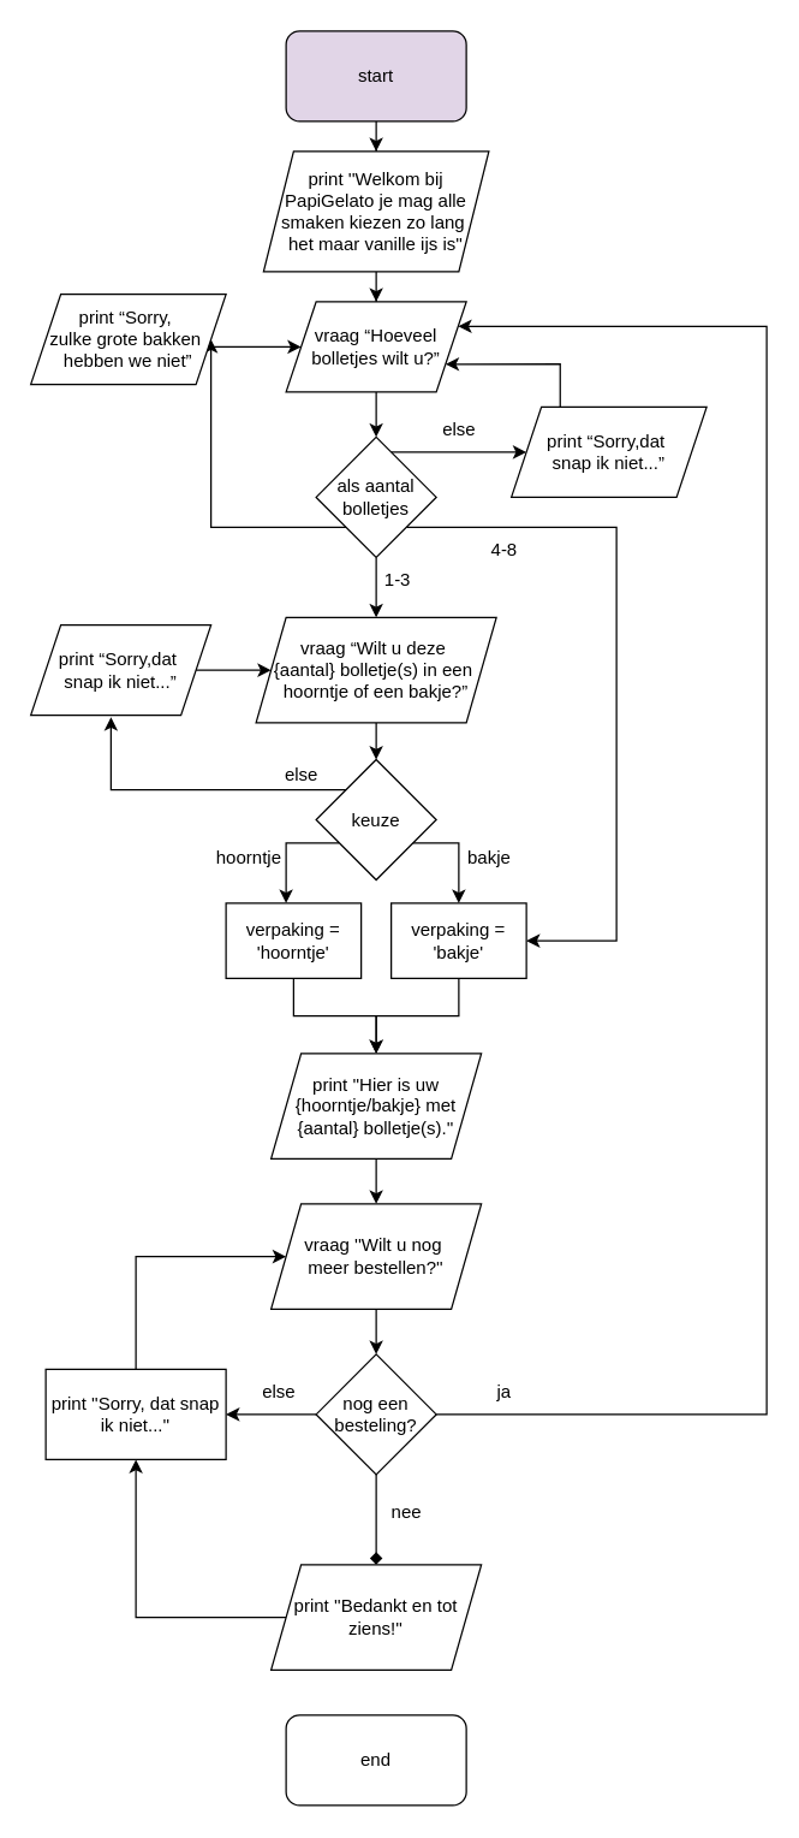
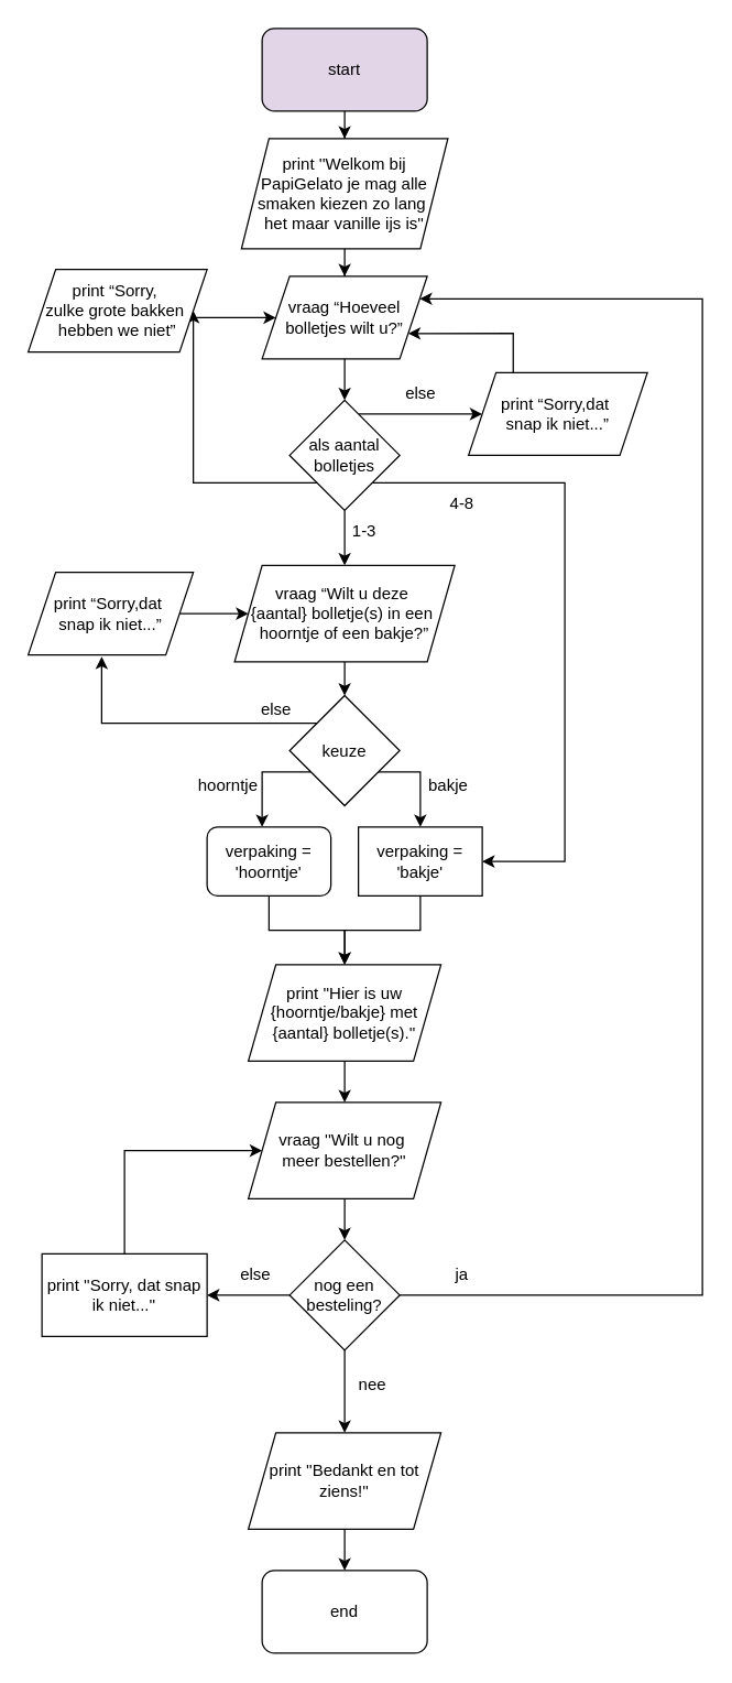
  <mxCell id="0" />
  <mxCell id="1" parent="0" />
  <mxCell id="2" value="" style="edgeStyle=orthogonalEdgeStyle;rounded=0;orthogonalLoop=1;jettySize=auto;html=1;entryX=0.5;entryY=0;entryDx=0;entryDy=0;" edge="1" parent="1" source="3" target="12"><mxGeometry relative="1" as="geometry"><mxPoint x="243.5" y="100" as="targetPoint" /></mxGeometry></mxCell>
  <mxCell id="3" value="start" style="rounded=1;whiteSpace=wrap;html=1;fillColor=#e1d5e7;" vertex="1" parent="1"><mxGeometry x="190" y="20" width="120" height="60" as="geometry" /></mxCell>
  <mxCell id="4" value="" style="edgeStyle=orthogonalEdgeStyle;rounded=0;orthogonalLoop=1;jettySize=auto;html=1;" edge="1" parent="1" source="5" target="10"><mxGeometry relative="1" as="geometry" /></mxCell>
  <mxCell id="5" value="vraag&amp;nbsp;“Hoeveel bolletjes wilt u?”" style="shape=parallelogram;perimeter=parallelogramPerimeter;whiteSpace=wrap;html=1;fixedSize=1;rounded=0;" vertex="1" parent="1"><mxGeometry x="190" y="200" width="120" height="60" as="geometry" /></mxCell>
  <mxCell id="6" value="" style="edgeStyle=orthogonalEdgeStyle;rounded=0;orthogonalLoop=1;jettySize=auto;html=1;" edge="1" parent="1" source="10" target="14"><mxGeometry relative="1" as="geometry" /></mxCell>
  <mxCell id="7" value="" style="edgeStyle=orthogonalEdgeStyle;rounded=0;orthogonalLoop=1;jettySize=auto;html=1;" edge="1" parent="1" source="10"><mxGeometry relative="1" as="geometry"><mxPoint x="350" y="300" as="targetPoint" /><Array as="points"><mxPoint x="340" y="300" /><mxPoint x="340" y="300" /></Array></mxGeometry></mxCell>
  <mxCell id="8" style="edgeStyle=orthogonalEdgeStyle;rounded=0;orthogonalLoop=1;jettySize=auto;html=1;entryX=1;entryY=0.5;entryDx=0;entryDy=0;" edge="1" parent="1" source="10" target="23"><mxGeometry relative="1" as="geometry"><mxPoint x="410" y="420" as="targetPoint" /><Array as="points"><mxPoint x="410" y="350" /><mxPoint x="410" y="625" /></Array></mxGeometry></mxCell>
  <mxCell id="9" style="edgeStyle=orthogonalEdgeStyle;rounded=0;orthogonalLoop=1;jettySize=auto;html=1;exitX=0;exitY=1;exitDx=0;exitDy=0;entryX=1;entryY=0.5;entryDx=0;entryDy=0;" edge="1" parent="1" source="10" target="29"><mxGeometry relative="1" as="geometry" /></mxCell>
  <mxCell id="10" value="als aantal bolletjes" style="rhombus;whiteSpace=wrap;html=1;rounded=0;" vertex="1" parent="1"><mxGeometry x="210" y="290" width="80" height="80" as="geometry" /></mxCell>
  <mxCell id="11" style="edgeStyle=orthogonalEdgeStyle;rounded=0;orthogonalLoop=1;jettySize=auto;html=1;" edge="1" parent="1" source="12" target="5"><mxGeometry relative="1" as="geometry" /></mxCell>
  <mxCell id="12" value="print ''Welkom bij PapiGelato je mag alle smaken kiezen zo lang&amp;nbsp;&lt;div&gt;het maar vanille ijs is''&lt;/div&gt;" style="shape=parallelogram;perimeter=parallelogramPerimeter;whiteSpace=wrap;html=1;fixedSize=1;" vertex="1" parent="1"><mxGeometry x="175" y="100" width="150" height="80" as="geometry" /></mxCell>
  <mxCell id="13" value="" style="edgeStyle=orthogonalEdgeStyle;rounded=0;orthogonalLoop=1;jettySize=auto;html=1;" edge="1" parent="1" source="14" target="19"><mxGeometry relative="1" as="geometry" /></mxCell>
  <mxCell id="14" value="vraag “Wilt u deze&amp;nbsp;&lt;div&gt;{aantal} bolletje(s) in een&amp;nbsp;&lt;div&gt;hoorntje of een bakje?”&lt;/div&gt;&lt;/div&gt;" style="shape=parallelogram;perimeter=parallelogramPerimeter;whiteSpace=wrap;html=1;fixedSize=1;rounded=0;" vertex="1" parent="1"><mxGeometry x="170" y="410" width="160" height="70" as="geometry" /></mxCell>
  <mxCell id="15" value="1-3" style="text;html=1;align=center;verticalAlign=middle;resizable=0;points=[];autosize=1;strokeColor=none;fillColor=none;" vertex="1" parent="1"><mxGeometry x="244" y="370" width="40" height="30" as="geometry" /></mxCell>
  <mxCell id="16" value="" style="edgeStyle=orthogonalEdgeStyle;rounded=0;orthogonalLoop=1;jettySize=auto;html=1;exitX=0.185;exitY=0.669;exitDx=0;exitDy=0;exitPerimeter=0;" edge="1" parent="1" source="19" target="21"><mxGeometry relative="1" as="geometry"><mxPoint x="220" y="590" as="sourcePoint" /><Array as="points"><mxPoint x="225" y="560" /><mxPoint x="190" y="560" /></Array></mxGeometry></mxCell>
  <mxCell id="17" style="edgeStyle=orthogonalEdgeStyle;rounded=0;orthogonalLoop=1;jettySize=auto;html=1;exitX=1;exitY=1;exitDx=0;exitDy=0;entryX=0.5;entryY=0;entryDx=0;entryDy=0;" edge="1" parent="1" source="19" target="23"><mxGeometry relative="1" as="geometry"><mxPoint x="310" y="590" as="targetPoint" /><Array as="points"><mxPoint x="270" y="560" /><mxPoint x="305" y="560" /></Array></mxGeometry></mxCell>
  <mxCell id="18" style="edgeStyle=orthogonalEdgeStyle;rounded=0;orthogonalLoop=1;jettySize=auto;html=1;exitX=0;exitY=0;exitDx=0;exitDy=0;entryX=0.445;entryY=1.02;entryDx=0;entryDy=0;entryPerimeter=0;" edge="1" parent="1" source="19" target="35"><mxGeometry relative="1" as="geometry"><mxPoint x="120" y="525" as="targetPoint" /></mxGeometry></mxCell>
  <mxCell id="19" value="keuze" style="rhombus;whiteSpace=wrap;html=1;rounded=0;" vertex="1" parent="1"><mxGeometry x="210" y="504.5" width="80" height="80" as="geometry" /></mxCell>
  <mxCell id="20" style="edgeStyle=orthogonalEdgeStyle;rounded=0;orthogonalLoop=1;jettySize=auto;html=1;" edge="1" parent="1" source="21" target="31"><mxGeometry relative="1" as="geometry" /></mxCell>
- <mxCell id="21" value="verpaking = 'hoorntje'" style="whiteSpace=wrap;html=1;rounded=0;" vertex="1" parent="1"><mxGeometry x="150" y="600" width="90" height="50" as="geometry" /></mxCell>
+ <mxCell id="21" value="verpaking = 'hoorntje'" style="whiteSpace=wrap;html=1;rounded=1;" vertex="1" parent="1"><mxGeometry x="150" y="600" width="90" height="50" as="geometry" /></mxCell>
  <mxCell id="22" style="edgeStyle=orthogonalEdgeStyle;rounded=0;orthogonalLoop=1;jettySize=auto;html=1;entryX=0.5;entryY=0;entryDx=0;entryDy=0;" edge="1" parent="1" source="23" target="31"><mxGeometry relative="1" as="geometry" /></mxCell>
  <mxCell id="23" value="verpaking = 'bakje'" style="rounded=0;whiteSpace=wrap;html=1;" vertex="1" parent="1"><mxGeometry x="260" y="600" width="90" height="50" as="geometry" /></mxCell>
  <mxCell id="24" value="bakje" style="text;html=1;align=center;verticalAlign=middle;resizable=0;points=[];autosize=1;strokeColor=none;fillColor=none;" vertex="1" parent="1"><mxGeometry x="300" y="555" width="50" height="30" as="geometry" /></mxCell>
  <mxCell id="25" value="hoorntje" style="text;html=1;align=center;verticalAlign=middle;resizable=0;points=[];autosize=1;strokeColor=none;fillColor=none;" vertex="1" parent="1"><mxGeometry x="130" y="555" width="70" height="30" as="geometry" /></mxCell>
  <mxCell id="26" style="edgeStyle=orthogonalEdgeStyle;rounded=0;orthogonalLoop=1;jettySize=auto;html=1;exitX=0.25;exitY=0;exitDx=0;exitDy=0;entryX=1;entryY=0.75;entryDx=0;entryDy=0;" edge="1" parent="1" source="27" target="5"><mxGeometry relative="1" as="geometry"><mxPoint x="350" y="240" as="targetPoint" /><Array as="points"><mxPoint x="372" y="242" /></Array></mxGeometry></mxCell>
  <mxCell id="27" value="print&amp;nbsp;&lt;span style=&quot;color: light-dark(rgb(0, 0, 0), rgb(255, 255, 255)); background-color: transparent;&quot;&gt;“Sorry,dat&amp;nbsp;&lt;/span&gt;&lt;div&gt;&lt;span style=&quot;color: light-dark(rgb(0, 0, 0), rgb(255, 255, 255)); background-color: transparent;&quot;&gt;snap&amp;nbsp;&lt;/span&gt;&lt;span style=&quot;background-color: transparent; color: light-dark(rgb(0, 0, 0), rgb(255, 255, 255));&quot;&gt;ik niet...”&lt;/span&gt;&lt;/div&gt;" style="shape=parallelogram;perimeter=parallelogramPerimeter;whiteSpace=wrap;html=1;fixedSize=1;" vertex="1" parent="1"><mxGeometry x="340" y="270" width="130" height="60" as="geometry" /></mxCell>
  <mxCell id="28" style="edgeStyle=orthogonalEdgeStyle;rounded=0;orthogonalLoop=1;jettySize=auto;html=1;exitX=0.5;exitY=0;exitDx=0;exitDy=0;entryX=0;entryY=0.5;entryDx=0;entryDy=0;" edge="1" parent="1" source="29" target="5"><mxGeometry relative="1" as="geometry"><Array as="points"><mxPoint x="90" y="230" /></Array></mxGeometry></mxCell>
  <mxCell id="29" value="print “Sorry,&amp;nbsp;&lt;div&gt;zulke grote bakken&amp;nbsp;&lt;div&gt;hebben we niet”&lt;/div&gt;&lt;/div&gt;" style="shape=parallelogram;perimeter=parallelogramPerimeter;whiteSpace=wrap;html=1;fixedSize=1;" vertex="1" parent="1"><mxGeometry x="20" y="195" width="130" height="60" as="geometry" /></mxCell>
  <mxCell id="30" value="" style="edgeStyle=orthogonalEdgeStyle;rounded=0;orthogonalLoop=1;jettySize=auto;html=1;" edge="1" parent="1" source="31" target="39"><mxGeometry relative="1" as="geometry" /></mxCell>
  <mxCell id="31" value="print ''Hier is uw {hoorntje/bakje} met {aantal} bolletje(s).''" style="shape=parallelogram;perimeter=parallelogramPerimeter;whiteSpace=wrap;html=1;fixedSize=1;" vertex="1" parent="1"><mxGeometry x="180" y="700" width="140" height="70" as="geometry" /></mxCell>
  <mxCell id="32" value="4-8" style="text;html=1;align=center;verticalAlign=middle;resizable=0;points=[];autosize=1;strokeColor=none;fillColor=none;" vertex="1" parent="1"><mxGeometry x="315" y="350" width="40" height="30" as="geometry" /></mxCell>
  <mxCell id="33" value="else" style="text;html=1;align=center;verticalAlign=middle;resizable=0;points=[];autosize=1;strokeColor=none;fillColor=none;" vertex="1" parent="1"><mxGeometry x="280" y="270" width="50" height="30" as="geometry" /></mxCell>
  <mxCell id="34" value="" style="edgeStyle=orthogonalEdgeStyle;rounded=0;orthogonalLoop=1;jettySize=auto;html=1;" edge="1" parent="1" source="35" target="14"><mxGeometry relative="1" as="geometry"><Array as="points"><mxPoint x="170" y="450" /><mxPoint x="170" y="450" /></Array></mxGeometry></mxCell>
  <mxCell id="35" value="print&amp;nbsp;&lt;span style=&quot;color: light-dark(rgb(0, 0, 0), rgb(255, 255, 255)); background-color: transparent;&quot;&gt;“Sorry,dat&amp;nbsp;&lt;/span&gt;&lt;div&gt;&lt;span style=&quot;color: light-dark(rgb(0, 0, 0), rgb(255, 255, 255)); background-color: transparent;&quot;&gt;snap&amp;nbsp;&lt;/span&gt;&lt;span style=&quot;background-color: transparent; color: light-dark(rgb(0, 0, 0), rgb(255, 255, 255));&quot;&gt;ik niet...”&lt;/span&gt;&lt;/div&gt;" style="shape=parallelogram;perimeter=parallelogramPerimeter;whiteSpace=wrap;html=1;fixedSize=1;" vertex="1" parent="1"><mxGeometry x="20" y="415" width="120" height="60" as="geometry" /></mxCell>
  <mxCell id="36" value="else" style="text;html=1;align=center;verticalAlign=middle;resizable=0;points=[];autosize=1;strokeColor=none;fillColor=none;" vertex="1" parent="1"><mxGeometry x="175" y="500" width="50" height="30" as="geometry" /></mxCell>
  <mxCell id="37" style="edgeStyle=orthogonalEdgeStyle;rounded=0;orthogonalLoop=1;jettySize=auto;html=1;entryX=1;entryY=0.25;entryDx=0;entryDy=0;exitX=1;exitY=0.5;exitDx=0;exitDy=0;" edge="1" parent="1" source="47" target="5"><mxGeometry relative="1" as="geometry"><mxPoint x="350" y="210" as="targetPoint" /><mxPoint x="400" y="910" as="sourcePoint" /><Array as="points"><mxPoint x="510" y="940" /><mxPoint x="510" y="216" /></Array></mxGeometry></mxCell>
  <mxCell id="38" value="" style="edgeStyle=orthogonalEdgeStyle;rounded=0;orthogonalLoop=1;jettySize=auto;html=1;" edge="1" parent="1" source="39" target="47"><mxGeometry relative="1" as="geometry" /></mxCell>
  <mxCell id="39" value="vraag ''Wilt u nog&amp;nbsp;&lt;div&gt;meer bestellen?''&lt;/div&gt;" style="shape=parallelogram;perimeter=parallelogramPerimeter;whiteSpace=wrap;html=1;fixedSize=1;" vertex="1" parent="1"><mxGeometry x="180" y="800" width="140" height="70" as="geometry" /></mxCell>
  <mxCell id="40" value="ja" style="text;html=1;align=center;verticalAlign=middle;resizable=0;points=[];autosize=1;strokeColor=none;fillColor=none;" vertex="1" parent="1"><mxGeometry x="320" y="910" width="30" height="30" as="geometry" /></mxCell>
- <mxCell id="41" value="" style="edgeStyle=orthogonalEdgeStyle;rounded=0;orthogonalLoop=1;jettySize=auto;html=1;" edge="1" parent="1" source="42" target="49"><mxGeometry relative="1" as="geometry" /></mxCell>
+ <mxCell id="41" value="" style="edgeStyle=orthogonalEdgeStyle;rounded=0;orthogonalLoop=1;jettySize=auto;html=1;" edge="1" parent="1" source="42" target="43"><mxGeometry relative="1" as="geometry" /></mxCell>
  <mxCell id="42" value="print ''Bedankt en tot ziens!''" style="shape=parallelogram;perimeter=parallelogramPerimeter;whiteSpace=wrap;html=1;fixedSize=1;" vertex="1" parent="1"><mxGeometry x="180" y="1040" width="140" height="70" as="geometry" /></mxCell>
  <mxCell id="43" value="end" style="rounded=1;whiteSpace=wrap;html=1;" vertex="1" parent="1"><mxGeometry x="190" y="1140" width="120" height="60" as="geometry" /></mxCell>
  <mxCell id="44" value="nee" style="text;html=1;align=center;verticalAlign=middle;resizable=0;points=[];autosize=1;strokeColor=none;fillColor=none;" vertex="1" parent="1"><mxGeometry x="250" y="990" width="40" height="30" as="geometry" /></mxCell>
- <mxCell id="45" value="" style="edgeStyle=orthogonalEdgeStyle;rounded=0;orthogonalLoop=1;jettySize=auto;html=1;endArrow=diamond;" edge="1" parent="1" source="47" target="42"><mxGeometry relative="1" as="geometry" /></mxCell>
+ <mxCell id="45" value="" style="edgeStyle=orthogonalEdgeStyle;rounded=0;orthogonalLoop=1;jettySize=auto;html=1;" edge="1" parent="1" source="47" target="42"><mxGeometry relative="1" as="geometry" /></mxCell>
  <mxCell id="46" value="" style="edgeStyle=orthogonalEdgeStyle;rounded=0;orthogonalLoop=1;jettySize=auto;html=1;" edge="1" parent="1" source="47" target="49"><mxGeometry relative="1" as="geometry" /></mxCell>
  <mxCell id="47" value="nog een besteling?" style="rhombus;whiteSpace=wrap;html=1;" vertex="1" parent="1"><mxGeometry x="210" y="900" width="80" height="80" as="geometry" /></mxCell>
  <mxCell id="48" style="edgeStyle=orthogonalEdgeStyle;rounded=0;orthogonalLoop=1;jettySize=auto;html=1;entryX=0;entryY=0.5;entryDx=0;entryDy=0;" edge="1" parent="1" source="49" target="39"><mxGeometry relative="1" as="geometry"><Array as="points"><mxPoint x="90" y="835" /></Array></mxGeometry></mxCell>
  <mxCell id="49" value="print ''Sorry, dat snap ik niet...''" style="whiteSpace=wrap;html=1;" vertex="1" parent="1"><mxGeometry x="30" y="910" width="120" height="60" as="geometry" /></mxCell>
  <mxCell id="50" value="else" style="text;html=1;align=center;verticalAlign=middle;resizable=0;points=[];autosize=1;strokeColor=none;fillColor=none;" vertex="1" parent="1"><mxGeometry x="160" y="910" width="50" height="30" as="geometry" /></mxCell>
